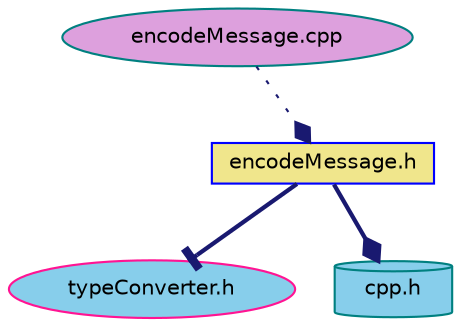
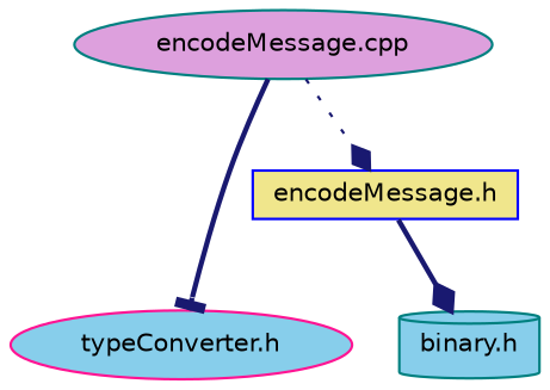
  digraph {
    node [color=teal fillcolor=skyblue fontname=Helvetica fontsize=10 shape=ellipse style=filled]
    edge [arrowhead=diamond color=midnightblue fontname=Helvetica fontsize=10 labelfontname=Helvetica labelfontsize=10 style=bold]
    n1 [fillcolor=plum fontcolor=black height=0.2 label="encodeMessage.cpp" width=0.4]
    n2 [color=blue fillcolor=khaki height=0.2 label="encodeMessage.h" shape=box width=0.4]
    n3 [color=deeppink height=0.2 label="typeConverter.h" width=0.4]
-   n4 [height=0.2 label="cpp.h" shape=cylinder width=0.4]
+   n4 [height=0.2 label="binary.h" shape=cylinder width=0.4]
    n1 -> n2 [style=dotted]
-   n2 -> n3 [arrowhead=tee]
+   n1 -> n3 [arrowhead=tee]
    n2 -> n4
  }
